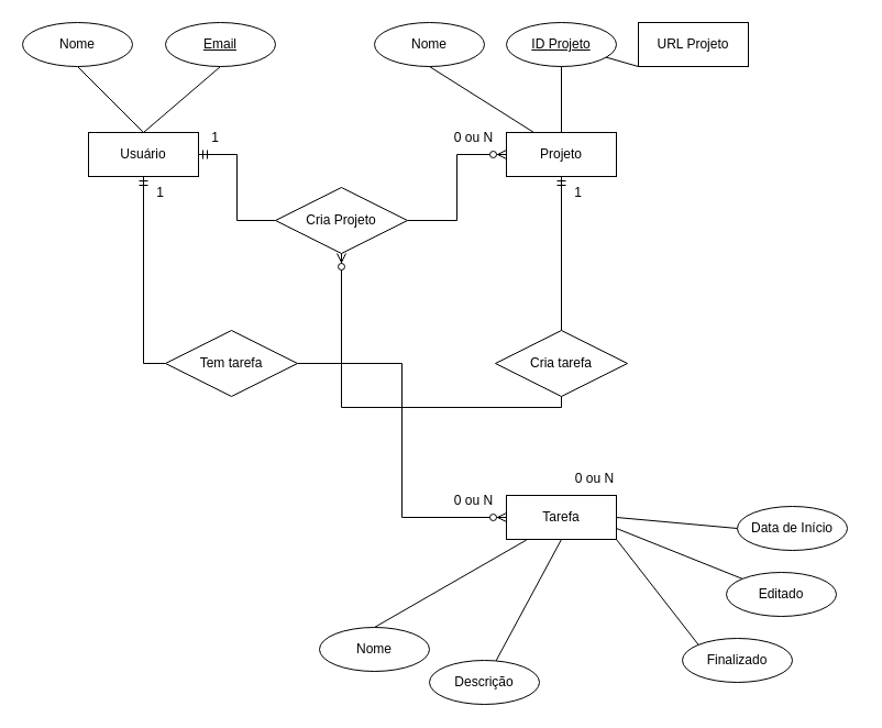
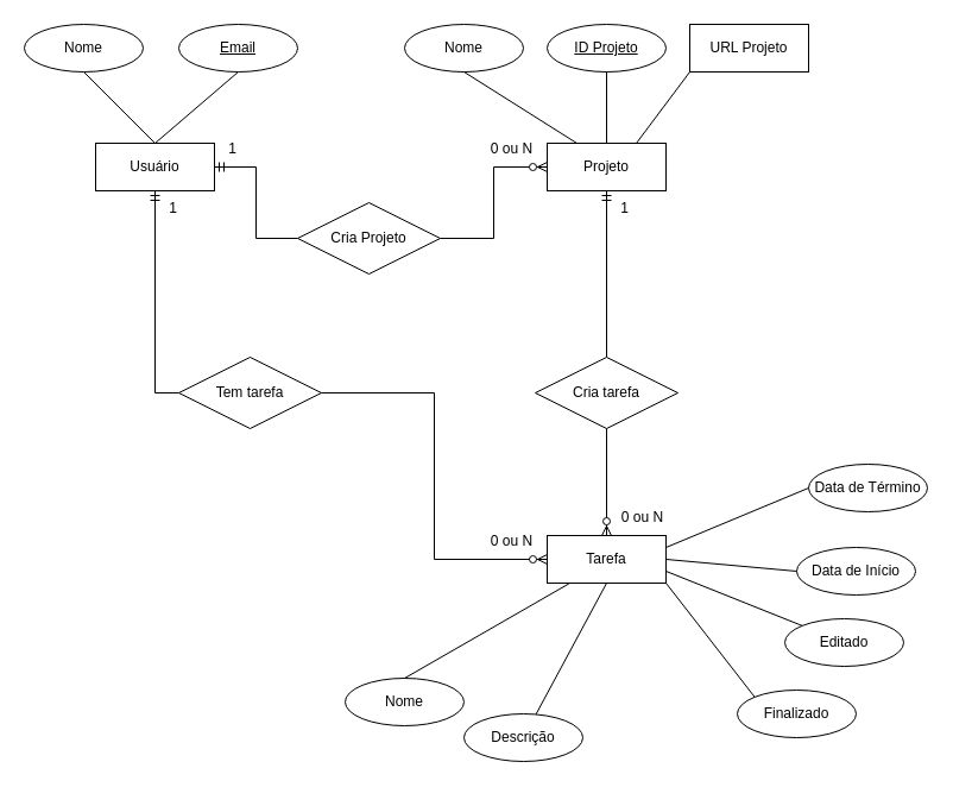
  <mxCell id="0" />
  <mxCell id="1" parent="0" />
  <mxCell id="2" value="Usuário" style="whiteSpace=wrap;html=1;align=center;" vertex="1" parent="1"><mxGeometry x="80" y="120" width="100" height="40" as="geometry" /></mxCell>
  <mxCell id="3" value="" style="endArrow=none;html=1;rounded=0;exitX=0.5;exitY=1;exitDx=0;exitDy=0;" edge="1" parent="1" source="6"><mxGeometry relative="1" as="geometry"><mxPoint x="40" y="110" as="sourcePoint" /><mxPoint x="130" y="120" as="targetPoint" /></mxGeometry></mxCell>
  <mxCell id="4" value="" style="endArrow=none;html=1;rounded=0;entryX=0.5;entryY=0;entryDx=0;entryDy=0;exitX=0.5;exitY=1;exitDx=0;exitDy=0;" edge="1" parent="1" source="5" target="2"><mxGeometry relative="1" as="geometry"><mxPoint x="207.395" y="93.181" as="sourcePoint" /><mxPoint x="140" y="130" as="targetPoint" /></mxGeometry></mxCell>
  <mxCell id="5" value="Email" style="ellipse;whiteSpace=wrap;html=1;align=center;fontStyle=4;" vertex="1" parent="1"><mxGeometry x="150" y="20" width="100" height="40" as="geometry" /></mxCell>
  <mxCell id="6" value="Nome" style="ellipse;whiteSpace=wrap;html=1;align=center;" vertex="1" parent="1"><mxGeometry x="20" y="20" width="100" height="40" as="geometry" /></mxCell>
  <mxCell id="7" value="Projeto" style="whiteSpace=wrap;html=1;align=center;" vertex="1" parent="1"><mxGeometry x="460" y="120" width="100" height="40" as="geometry" /></mxCell>
  <mxCell id="8" value="ID Projeto" style="ellipse;whiteSpace=wrap;html=1;align=center;fontStyle=4;" vertex="1" parent="1"><mxGeometry x="460" y="20" width="100" height="40" as="geometry" /></mxCell>
  <mxCell id="9" value="Nome" style="ellipse;whiteSpace=wrap;html=1;align=center;" vertex="1" parent="1"><mxGeometry x="340" y="20" width="100" height="40" as="geometry" /></mxCell>
  <mxCell id="10" value="" style="endArrow=none;html=1;rounded=0;entryX=0.25;entryY=0;entryDx=0;entryDy=0;exitX=0.5;exitY=1;exitDx=0;exitDy=0;" edge="1" parent="1" source="9" target="7"><mxGeometry relative="1" as="geometry"><mxPoint x="520" y="85" as="sourcePoint" /><mxPoint x="330" y="55" as="targetPoint" /></mxGeometry></mxCell>
  <mxCell id="11" value="" style="endArrow=none;html=1;rounded=0;entryX=0.5;entryY=0;entryDx=0;entryDy=0;" edge="1" parent="1" source="8" target="7"><mxGeometry relative="1" as="geometry"><mxPoint x="414" y="94" as="sourcePoint" /><mxPoint x="430" y="95" as="targetPoint" /></mxGeometry></mxCell>
  <mxCell id="12" value="URL Projeto" style="whiteSpace=wrap;html=1;align=center;rounded=0;" vertex="1" parent="1"><mxGeometry x="580" y="20" width="100" height="40" as="geometry" /></mxCell>
- <mxCell id="13" value="" style="endArrow=none;html=1;rounded=0;exitX=0;exitY=1;exitDx=0;exitDy=0;" edge="1" parent="1" source="12" target="8"><mxGeometry relative="1" as="geometry"><mxPoint x="620" y="85" as="sourcePoint" /><mxPoint x="530" y="130" as="targetPoint" /></mxGeometry></mxCell>
+ <mxCell id="13" value="" style="endArrow=none;html=1;rounded=0;exitX=0;exitY=1;exitDx=0;exitDy=0;entryX=0.75;entryY=0;entryDx=0;entryDy=0;" edge="1" parent="1" source="12" target="7"><mxGeometry relative="1" as="geometry"><mxPoint x="620" y="85" as="sourcePoint" /><mxPoint x="530" y="130" as="targetPoint" /></mxGeometry></mxCell>
  <mxCell id="14" value="Cria Projeto" style="shape=rhombus;perimeter=rhombusPerimeter;whiteSpace=wrap;html=1;align=center;" vertex="1" parent="1"><mxGeometry x="250" y="170" width="120" height="60" as="geometry" /></mxCell>
  <mxCell id="15" value="" style="fontSize=12;html=1;endArrow=ERzeroToMany;endFill=1;rounded=0;entryX=0;entryY=0.5;entryDx=0;entryDy=0;exitX=1;exitY=0.5;exitDx=0;exitDy=0;edgeStyle=orthogonalEdgeStyle;" edge="1" parent="1" source="14" target="7"><mxGeometry width="100" height="100" relative="1" as="geometry"><mxPoint x="310" y="430" as="sourcePoint" /><mxPoint x="315" y="410" as="targetPoint" /></mxGeometry></mxCell>
  <mxCell id="16" value="" style="edgeStyle=orthogonalEdgeStyle;fontSize=12;html=1;endArrow=ERmandOne;rounded=0;entryX=1;entryY=0.5;entryDx=0;entryDy=0;exitX=0;exitY=0.5;exitDx=0;exitDy=0;" edge="1" parent="1" source="14" target="2"><mxGeometry width="100" height="100" relative="1" as="geometry"><mxPoint x="10" y="230" as="sourcePoint" /><mxPoint x="210" y="300" as="targetPoint" /></mxGeometry></mxCell>
  <mxCell id="17" value="1" style="text;html=1;align=center;verticalAlign=middle;resizable=0;points=[];autosize=1;strokeColor=none;fillColor=none;" vertex="1" parent="1"><mxGeometry x="180" y="110" width="30" height="30" as="geometry" /></mxCell>
  <mxCell id="18" value="0 ou N" style="text;html=1;align=center;verticalAlign=middle;resizable=0;points=[];autosize=1;strokeColor=none;fillColor=none;" vertex="1" parent="1"><mxGeometry x="400" y="110" width="60" height="30" as="geometry" /></mxCell>
  <mxCell id="19" value="Tarefa" style="whiteSpace=wrap;html=1;align=center;" vertex="1" parent="1"><mxGeometry x="460" y="450" width="100" height="40" as="geometry" /></mxCell>
  <mxCell id="20" value="Descrição" style="ellipse;whiteSpace=wrap;html=1;align=center;fontStyle=0;" vertex="1" parent="1"><mxGeometry x="390" y="600" width="100" height="40" as="geometry" /></mxCell>
  <mxCell id="21" value="Nome" style="ellipse;whiteSpace=wrap;html=1;align=center;" vertex="1" parent="1"><mxGeometry x="290" y="570" width="100" height="40" as="geometry" /></mxCell>
  <mxCell id="22" value="" style="endArrow=none;html=1;rounded=0;entryX=0.183;entryY=1.012;entryDx=0;entryDy=0;exitX=0.5;exitY=0;exitDx=0;exitDy=0;entryPerimeter=0;" edge="1" parent="1" source="21" target="19"><mxGeometry relative="1" as="geometry"><mxPoint x="520" y="415" as="sourcePoint" /><mxPoint x="330" y="385" as="targetPoint" /></mxGeometry></mxCell>
  <mxCell id="23" value="" style="endArrow=none;html=1;rounded=0;" edge="1" parent="1" source="20"><mxGeometry relative="1" as="geometry"><mxPoint x="414" y="424" as="sourcePoint" /><mxPoint x="510" y="490" as="targetPoint" /></mxGeometry></mxCell>
  <mxCell id="24" value="Tem tarefa" style="shape=rhombus;perimeter=rhombusPerimeter;whiteSpace=wrap;html=1;align=center;" vertex="1" parent="1"><mxGeometry x="150" y="300" width="120" height="60" as="geometry" /></mxCell>
  <mxCell id="25" value="" style="fontSize=12;html=1;endArrow=ERzeroToMany;endFill=1;rounded=0;entryX=0;entryY=0.5;entryDx=0;entryDy=0;exitX=1;exitY=0.5;exitDx=0;exitDy=0;edgeStyle=orthogonalEdgeStyle;" edge="1" parent="1" source="24" target="19"><mxGeometry width="100" height="100" relative="1" as="geometry"><mxPoint x="264.77" y="430" as="sourcePoint" /><mxPoint x="354.77" y="370" as="targetPoint" /></mxGeometry></mxCell>
  <mxCell id="26" value="" style="edgeStyle=orthogonalEdgeStyle;fontSize=12;html=1;endArrow=ERmandOne;rounded=0;exitX=0;exitY=0.5;exitDx=0;exitDy=0;entryX=0.5;entryY=1;entryDx=0;entryDy=0;" edge="1" parent="1" source="24" target="2"><mxGeometry width="100" height="100" relative="1" as="geometry"><mxPoint x="200" y="280" as="sourcePoint" /><mxPoint x="130" y="180" as="targetPoint" /></mxGeometry></mxCell>
  <mxCell id="27" value="Cria tarefa" style="shape=rhombus;perimeter=rhombusPerimeter;whiteSpace=wrap;html=1;align=center;" vertex="1" parent="1"><mxGeometry x="450" y="300" width="120" height="60" as="geometry" /></mxCell>
  <mxCell id="28" value="" style="edgeStyle=orthogonalEdgeStyle;fontSize=12;html=1;endArrow=ERmandOne;rounded=0;exitX=0.5;exitY=0;exitDx=0;exitDy=0;entryX=0.5;entryY=1;entryDx=0;entryDy=0;" edge="1" parent="1" source="27" target="7"><mxGeometry width="100" height="100" relative="1" as="geometry"><mxPoint x="550" y="370" as="sourcePoint" /><mxPoint x="530" y="200" as="targetPoint" /></mxGeometry></mxCell>
- <mxCell id="29" value="" style="fontSize=12;html=1;endArrow=ERzeroToMany;endFill=1;rounded=0;exitX=0.5;exitY=1;exitDx=0;exitDy=0;edgeStyle=orthogonalEdgeStyle;" edge="1" parent="1" source="27" target="14"><mxGeometry width="100" height="100" relative="1" as="geometry"><mxPoint x="280" y="340" as="sourcePoint" /><mxPoint x="470" y="480" as="targetPoint" /></mxGeometry></mxCell>
+ <mxCell id="29" value="" style="fontSize=12;html=1;endArrow=ERzeroToMany;endFill=1;rounded=0;entryX=0.5;entryY=0;entryDx=0;entryDy=0;exitX=0.5;exitY=1;exitDx=0;exitDy=0;edgeStyle=orthogonalEdgeStyle;" edge="1" parent="1" source="27" target="19"><mxGeometry width="100" height="100" relative="1" as="geometry"><mxPoint x="280" y="340" as="sourcePoint" /><mxPoint x="470" y="480" as="targetPoint" /></mxGeometry></mxCell>
  <mxCell id="30" value="1" style="text;html=1;align=center;verticalAlign=middle;resizable=0;points=[];autosize=1;strokeColor=none;fillColor=none;" vertex="1" parent="1"><mxGeometry x="130" y="160" width="30" height="30" as="geometry" /></mxCell>
  <mxCell id="31" value="1" style="text;html=1;align=center;verticalAlign=middle;resizable=0;points=[];autosize=1;strokeColor=none;fillColor=none;" vertex="1" parent="1"><mxGeometry x="510" y="160" width="30" height="30" as="geometry" /></mxCell>
  <mxCell id="32" value="0 ou N" style="text;html=1;align=center;verticalAlign=middle;resizable=0;points=[];autosize=1;strokeColor=none;fillColor=none;" vertex="1" parent="1"><mxGeometry x="400" y="440" width="60" height="30" as="geometry" /></mxCell>
  <mxCell id="33" value="0 ou N" style="text;html=1;align=center;verticalAlign=middle;resizable=0;points=[];autosize=1;strokeColor=none;fillColor=none;" vertex="1" parent="1"><mxGeometry x="510" y="420" width="60" height="30" as="geometry" /></mxCell>
  <mxCell id="34" value="Finalizado" style="ellipse;whiteSpace=wrap;html=1;align=center;" vertex="1" parent="1"><mxGeometry x="620" y="580" width="100" height="40" as="geometry" /></mxCell>
  <mxCell id="35" value="Editado" style="ellipse;whiteSpace=wrap;html=1;align=center;" vertex="1" parent="1"><mxGeometry x="660" y="520" width="100" height="40" as="geometry" /></mxCell>
  <mxCell id="36" value="Data de Início" style="ellipse;whiteSpace=wrap;html=1;align=center;" vertex="1" parent="1"><mxGeometry x="670" y="460" width="100" height="40" as="geometry" /></mxCell>
+ <mxCell id="37" value="Data de Término" style="ellipse;whiteSpace=wrap;html=1;align=center;" vertex="1" parent="1"><mxGeometry x="680" y="390" width="100" height="40" as="geometry" /></mxCell>
  <mxCell id="38" value="" style="endArrow=none;html=1;rounded=0;exitX=0;exitY=0;exitDx=0;exitDy=0;entryX=1;entryY=1;entryDx=0;entryDy=0;" edge="1" parent="1" source="34" target="19"><mxGeometry relative="1" as="geometry"><mxPoint x="570" y="610" as="sourcePoint" /><mxPoint x="545" y="500" as="targetPoint" /></mxGeometry></mxCell>
  <mxCell id="39" value="" style="endArrow=none;html=1;rounded=0;exitX=0;exitY=0;exitDx=0;exitDy=0;entryX=1;entryY=0.75;entryDx=0;entryDy=0;" edge="1" parent="1" source="35" target="19"><mxGeometry relative="1" as="geometry"><mxPoint x="580" y="620" as="sourcePoint" /><mxPoint x="570" y="500" as="targetPoint" /></mxGeometry></mxCell>
  <mxCell id="40" value="" style="endArrow=none;html=1;rounded=0;exitX=0;exitY=0.5;exitDx=0;exitDy=0;entryX=1;entryY=0.5;entryDx=0;entryDy=0;" edge="1" parent="1" source="36" target="19"><mxGeometry relative="1" as="geometry"><mxPoint x="595" y="630" as="sourcePoint" /><mxPoint x="570" y="520" as="targetPoint" /></mxGeometry></mxCell>
+ <mxCell id="41" value="" style="endArrow=none;html=1;rounded=0;exitX=0;exitY=0.5;exitDx=0;exitDy=0;entryX=1;entryY=0.25;entryDx=0;entryDy=0;" edge="1" parent="1" source="37" target="19"><mxGeometry relative="1" as="geometry"><mxPoint x="600" y="640" as="sourcePoint" /><mxPoint x="575" y="530" as="targetPoint" /></mxGeometry></mxCell>
